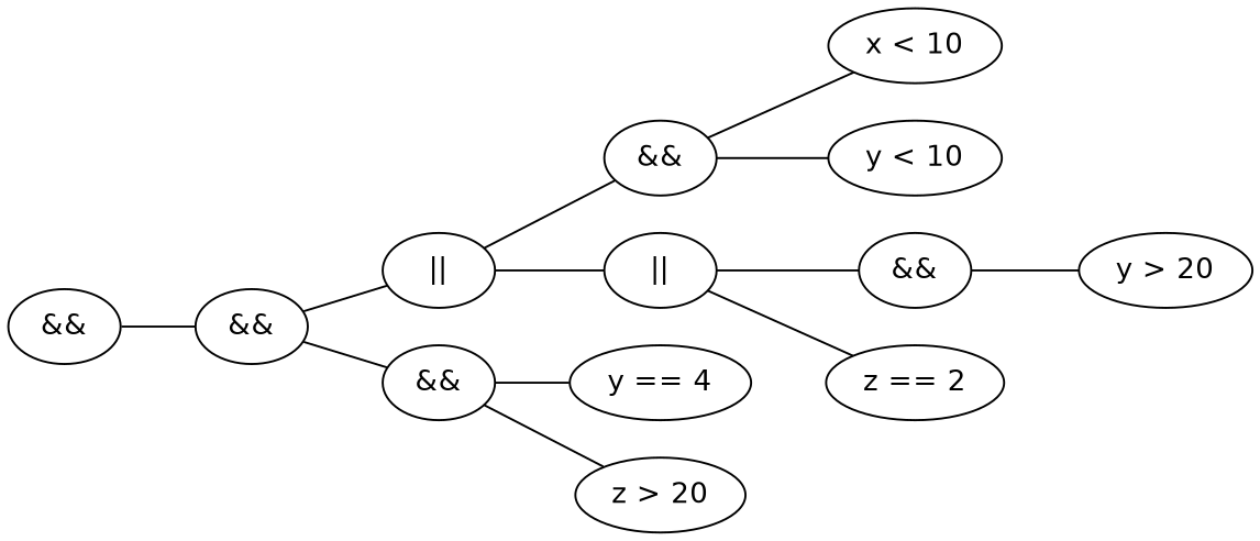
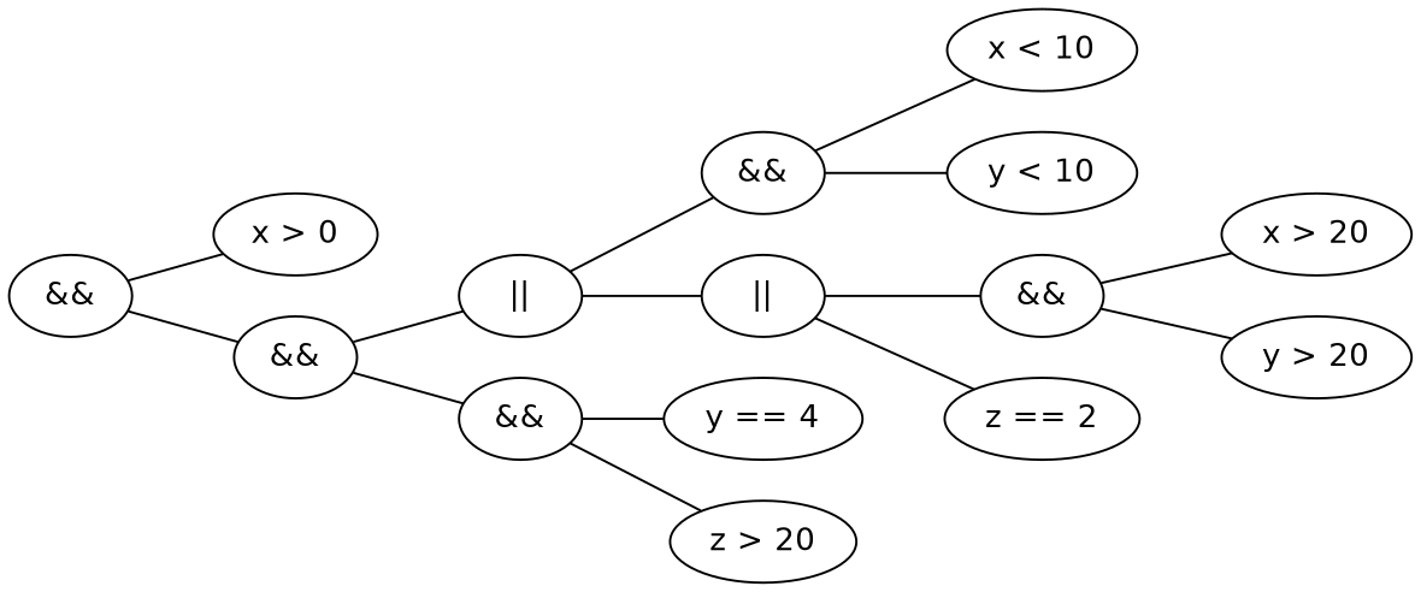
  graph {
    fontname="DejaVu Sans"
    rankdir=LR
    node [fontname="DejaVu Sans"]
    edge [fontname="DejaVu Sans"]
    n1 [label="&&"]
+   n2 [label="x > 0"]
    n3 [label="&&"]
    n4 [label="||"]
    n5 [label="&&"]
    n6 [label="&&"]
    n7 [label="||"]
    n8 [label="y == 4"]
    n9 [label="z > 20"]
    n10 [label="x < 10"]
    n11 [label="y < 10"]
    n12 [label="&&"]
    n13 [label="z == 2"]
+   n14 [label="x > 20"]
    n15 [label="y > 20"]
+   n1 -- n2
    n1 -- n3
    n3 -- n4
    n3 -- n5
    n4 -- n6
    n4 -- n7
    n5 -- n8
    n5 -- n9
    n6 -- n10
    n6 -- n11
    n7 -- n12
    n7 -- n13
+   n12 -- n14
    n12 -- n15
  }
